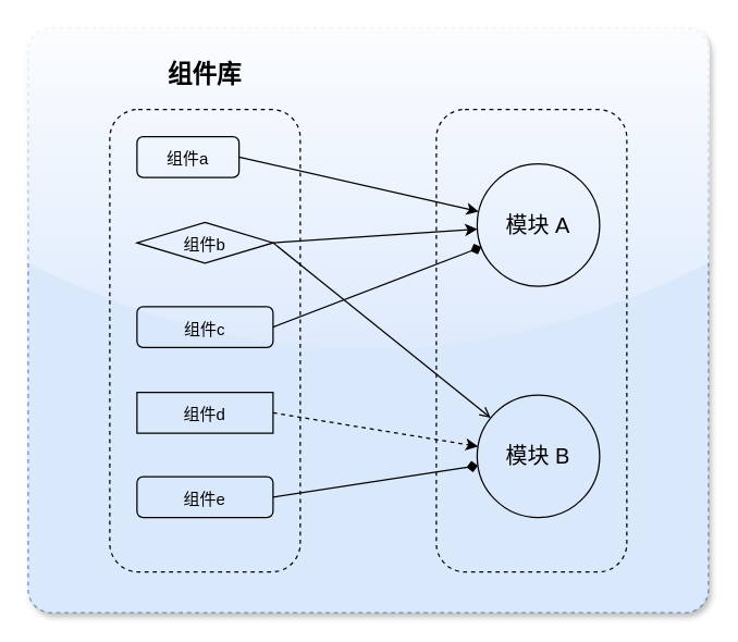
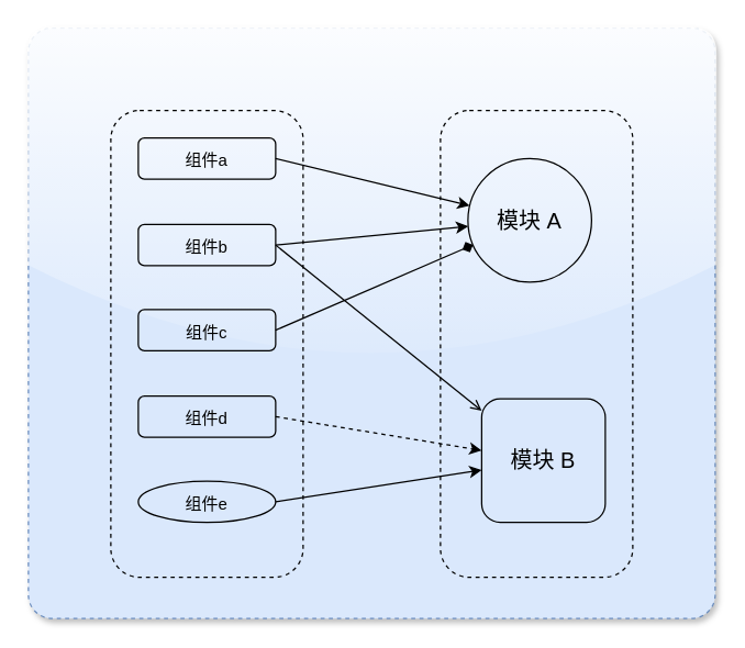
  <mxCell id="0" />
  <mxCell id="1" parent="0" />
  <mxCell id="2" value="" style="rounded=1;whiteSpace=wrap;html=1;dashed=1;fontSize=18;shadow=1;sketch=0;glass=1;fillColor=#dae8fc;strokeColor=#6c8ebf;imageHeight=24;arcSize=4;" vertex="1" parent="1"><mxGeometry x="20" y="20" width="500" height="430" as="geometry" /></mxCell>
  <mxCell id="3" style="rounded=0;orthogonalLoop=1;jettySize=auto;html=1;exitX=1;exitY=0.5;exitDx=0;exitDy=0;fontSize=16;" edge="1" parent="1" source="14" target="9"><mxGeometry relative="1" as="geometry" /></mxCell>
  <mxCell id="4" style="edgeStyle=none;rounded=0;orthogonalLoop=1;jettySize=auto;html=1;exitX=1;exitY=0.5;exitDx=0;exitDy=0;fontSize=16;" edge="1" parent="1" source="15" target="9"><mxGeometry relative="1" as="geometry" /></mxCell>
  <mxCell id="5" style="edgeStyle=none;rounded=0;orthogonalLoop=1;jettySize=auto;html=1;exitX=1;exitY=0.5;exitDx=0;exitDy=0;fontSize=16;endArrow=open;" edge="1" parent="1" source="15" target="10"><mxGeometry relative="1" as="geometry" /></mxCell>
  <mxCell id="6" style="edgeStyle=none;rounded=0;orthogonalLoop=1;jettySize=auto;html=1;exitX=1;exitY=0.5;exitDx=0;exitDy=0;fontSize=16;endArrow=diamond;" edge="1" parent="1" source="16" target="9"><mxGeometry relative="1" as="geometry" /></mxCell>
  <mxCell id="7" value="" style="group" vertex="1" connectable="0" parent="1"><mxGeometry x="320" y="40" width="140" height="380" as="geometry" /></mxCell>
  <mxCell id="8" value="" style="rounded=1;whiteSpace=wrap;html=1;dashed=1;fillColor=none;" vertex="1" parent="7"><mxGeometry y="40" width="140" height="340" as="geometry" /></mxCell>
- <mxCell id="9" value="&lt;font style=&quot;font-size: 16px;&quot;&gt;模块 A&lt;/font&gt;" style="ellipse;whiteSpace=wrap;html=1;aspect=fixed;rounded=1;shadow=0;glass=0;sketch=0;fontSize=12;fillColor=none;" vertex="1" parent="7"><mxGeometry x="30" y="80" width="90" height="90" as="geometry" /></mxCell>
- <mxCell id="10" value="&lt;font style=&quot;font-size: 16px;&quot;&gt;模块 B&lt;/font&gt;" style="ellipse;whiteSpace=wrap;html=1;aspect=fixed;rounded=1;shadow=0;glass=0;sketch=0;fontSize=12;fillColor=none;" vertex="1" parent="7"><mxGeometry x="30" y="250" width="90" height="90" as="geometry" /></mxCell>
+ <mxCell id="9" value="&lt;font style=&quot;font-size: 16px;&quot;&gt;模块 A&lt;/font&gt;" style="ellipse;whiteSpace=wrap;html=1;aspect=fixed;rounded=1;shadow=0;glass=0;sketch=0;fontSize=12;fillColor=none;" vertex="1" parent="7"><mxGeometry x="20" y="75" width="90" height="90" as="geometry" /></mxCell>
+ <mxCell id="10" value="&lt;font style=&quot;font-size: 16px;&quot;&gt;模块 B&lt;/font&gt;" style="whiteSpace=wrap;html=1;aspect=fixed;shadow=0;glass=0;sketch=0;fontSize=12;fillColor=none;rounded=1;" vertex="1" parent="7"><mxGeometry x="30" y="250" width="90" height="90" as="geometry" /></mxCell>
  <mxCell id="11" value="" style="group" vertex="1" connectable="0" parent="1"><mxGeometry x="80" y="40" width="140" height="380" as="geometry" /></mxCell>
  <mxCell id="12" value="" style="rounded=1;whiteSpace=wrap;html=1;dashed=1;fillColor=none;" vertex="1" parent="11"><mxGeometry y="40" width="140" height="340" as="geometry" /></mxCell>
- <mxCell id="13" value="&lt;b&gt;&lt;font style=&quot;font-size: 18px;&quot;&gt;组件库&lt;/font&gt;&lt;/b&gt;" style="text;html=1;strokeColor=none;fillColor=none;align=center;verticalAlign=middle;whiteSpace=wrap;rounded=0;dashed=1;" vertex="1" parent="11"><mxGeometry x="40" width="60" height="30" as="geometry" /></mxCell>
- <mxCell id="14" value="&lt;font style=&quot;font-size: 12px;&quot;&gt;组件a&lt;/font&gt;" style="rounded=1;whiteSpace=wrap;html=1;shadow=0;glass=0;sketch=0;fontSize=18;fillColor=none;" vertex="1" parent="11"><mxGeometry x="20" y="60" width="75" height="30" as="geometry" /></mxCell>
- <mxCell id="15" value="&lt;font style=&quot;font-size: 12px;&quot;&gt;组件b&lt;/font&gt;" style="rhombus;whiteSpace=wrap;html=1;shadow=0;glass=0;sketch=0;fontSize=18;fillColor=none;" vertex="1" parent="11"><mxGeometry x="20" y="123" width="100" height="30" as="geometry" /></mxCell>
+ <mxCell id="14" value="&lt;font style=&quot;font-size: 12px;&quot;&gt;组件a&lt;/font&gt;" style="rounded=1;whiteSpace=wrap;html=1;shadow=0;glass=0;sketch=0;fontSize=18;fillColor=none;" vertex="1" parent="11"><mxGeometry x="20" y="60" width="100" height="30" as="geometry" /></mxCell>
+ <mxCell id="15" value="&lt;font style=&quot;font-size: 12px;&quot;&gt;组件b&lt;/font&gt;" style="rounded=1;whiteSpace=wrap;html=1;shadow=0;glass=0;sketch=0;fontSize=18;fillColor=none;" vertex="1" parent="11"><mxGeometry x="20" y="123" width="100" height="30" as="geometry" /></mxCell>
  <mxCell id="16" value="&lt;font style=&quot;font-size: 12px;&quot;&gt;组件c&lt;/font&gt;" style="rounded=1;whiteSpace=wrap;html=1;shadow=0;glass=0;sketch=0;fontSize=18;fillColor=none;" vertex="1" parent="11"><mxGeometry x="20" y="185" width="100" height="30" as="geometry" /></mxCell>
- <mxCell id="17" value="&lt;font style=&quot;font-size: 12px;&quot;&gt;组件d&lt;/font&gt;" style="whiteSpace=wrap;html=1;shadow=0;glass=0;sketch=0;fontSize=18;fillColor=none;rounded=0;" vertex="1" parent="11"><mxGeometry x="20" y="248" width="100" height="30" as="geometry" /></mxCell>
- <mxCell id="18" value="&lt;font style=&quot;font-size: 12px;&quot;&gt;组件e&lt;/font&gt;" style="rounded=1;whiteSpace=wrap;html=1;shadow=0;glass=0;sketch=0;fontSize=18;fillColor=none;" vertex="1" parent="11"><mxGeometry x="20" y="310" width="100" height="30" as="geometry" /></mxCell>
+ <mxCell id="17" value="&lt;font style=&quot;font-size: 12px;&quot;&gt;组件d&lt;/font&gt;" style="rounded=1;whiteSpace=wrap;html=1;shadow=0;glass=0;sketch=0;fontSize=18;fillColor=none;" vertex="1" parent="11"><mxGeometry x="20" y="248" width="100" height="30" as="geometry" /></mxCell>
+ <mxCell id="18" value="&lt;font style=&quot;font-size: 12px;&quot;&gt;组件e&lt;/font&gt;" style="ellipse;whiteSpace=wrap;html=1;shadow=0;glass=0;sketch=0;fontSize=18;fillColor=none;" vertex="1" parent="11"><mxGeometry x="20" y="310" width="100" height="30" as="geometry" /></mxCell>
  <mxCell id="19" style="edgeStyle=none;rounded=0;orthogonalLoop=1;jettySize=auto;html=1;exitX=1;exitY=0.5;exitDx=0;exitDy=0;fontSize=16;dashed=1;" edge="1" parent="1" source="17" target="10"><mxGeometry relative="1" as="geometry" /></mxCell>
- <mxCell id="20" style="edgeStyle=none;rounded=0;orthogonalLoop=1;jettySize=auto;html=1;exitX=1;exitY=0.5;exitDx=0;exitDy=0;fontSize=16;endArrow=diamond;" edge="1" parent="1" source="18" target="10"><mxGeometry relative="1" as="geometry" /></mxCell>
+ <mxCell id="20" style="edgeStyle=none;rounded=0;orthogonalLoop=1;jettySize=auto;html=1;exitX=1;exitY=0.5;exitDx=0;exitDy=0;fontSize=16;" edge="1" parent="1" source="18" target="10"><mxGeometry relative="1" as="geometry" /></mxCell>
